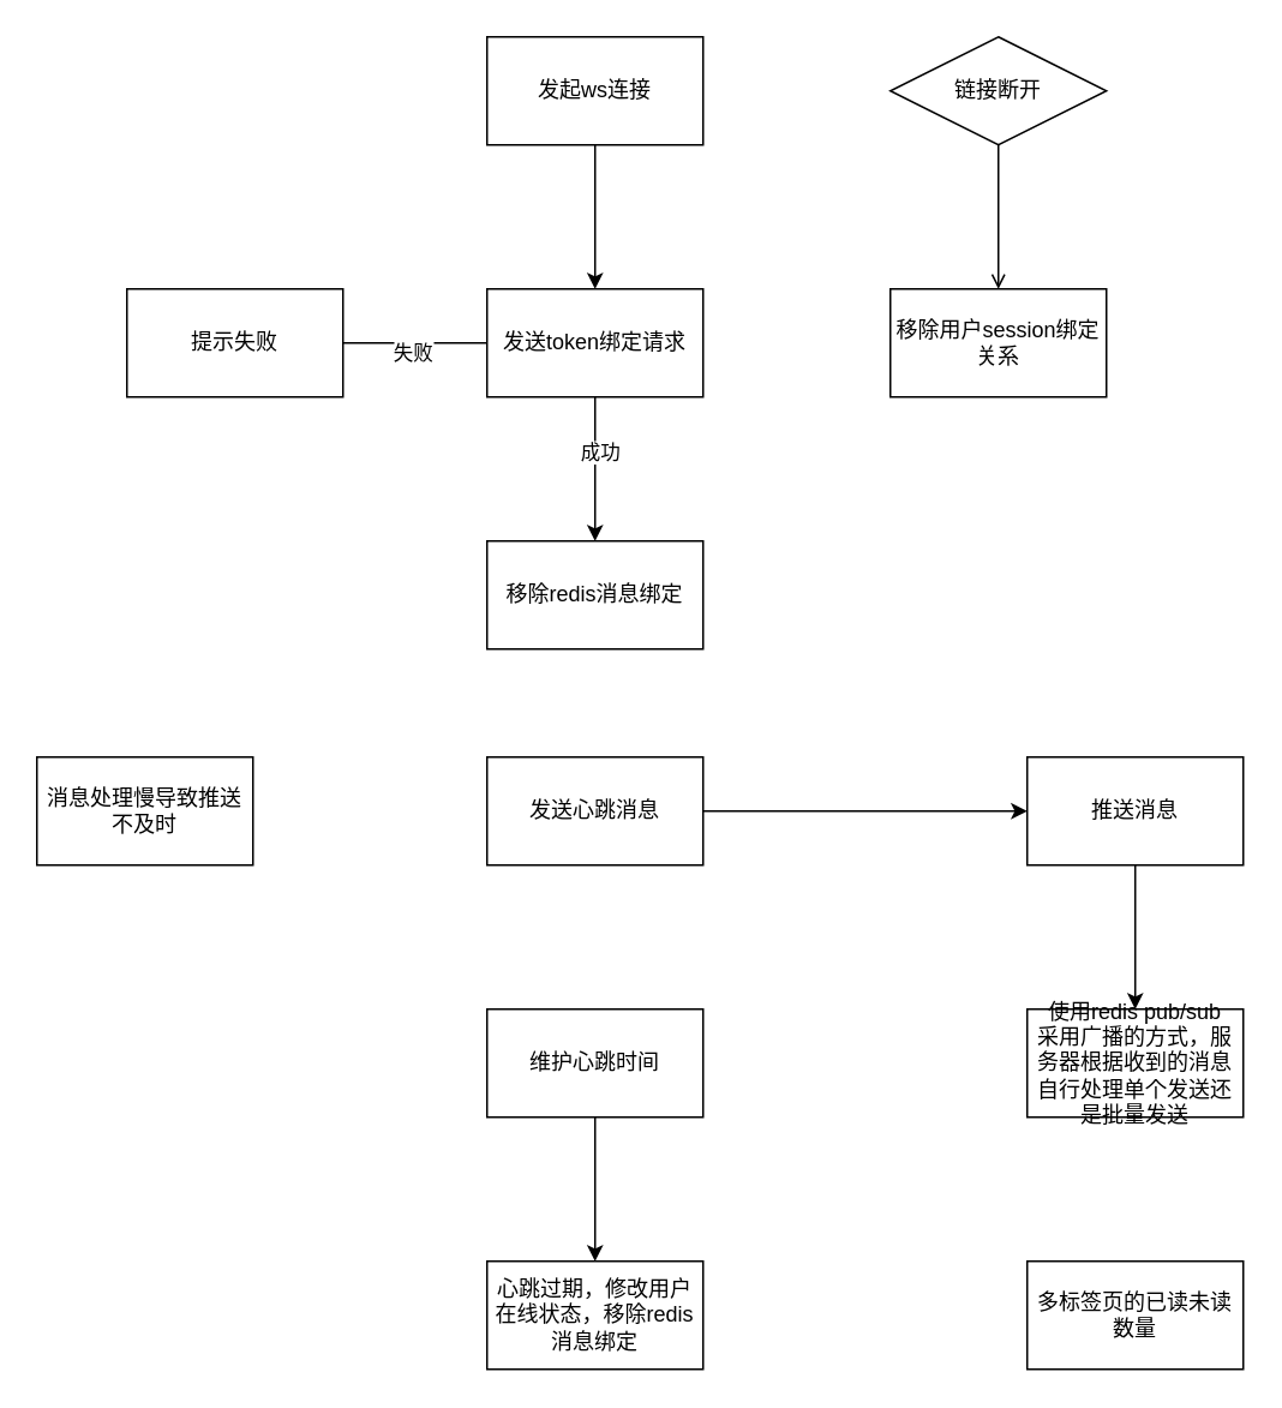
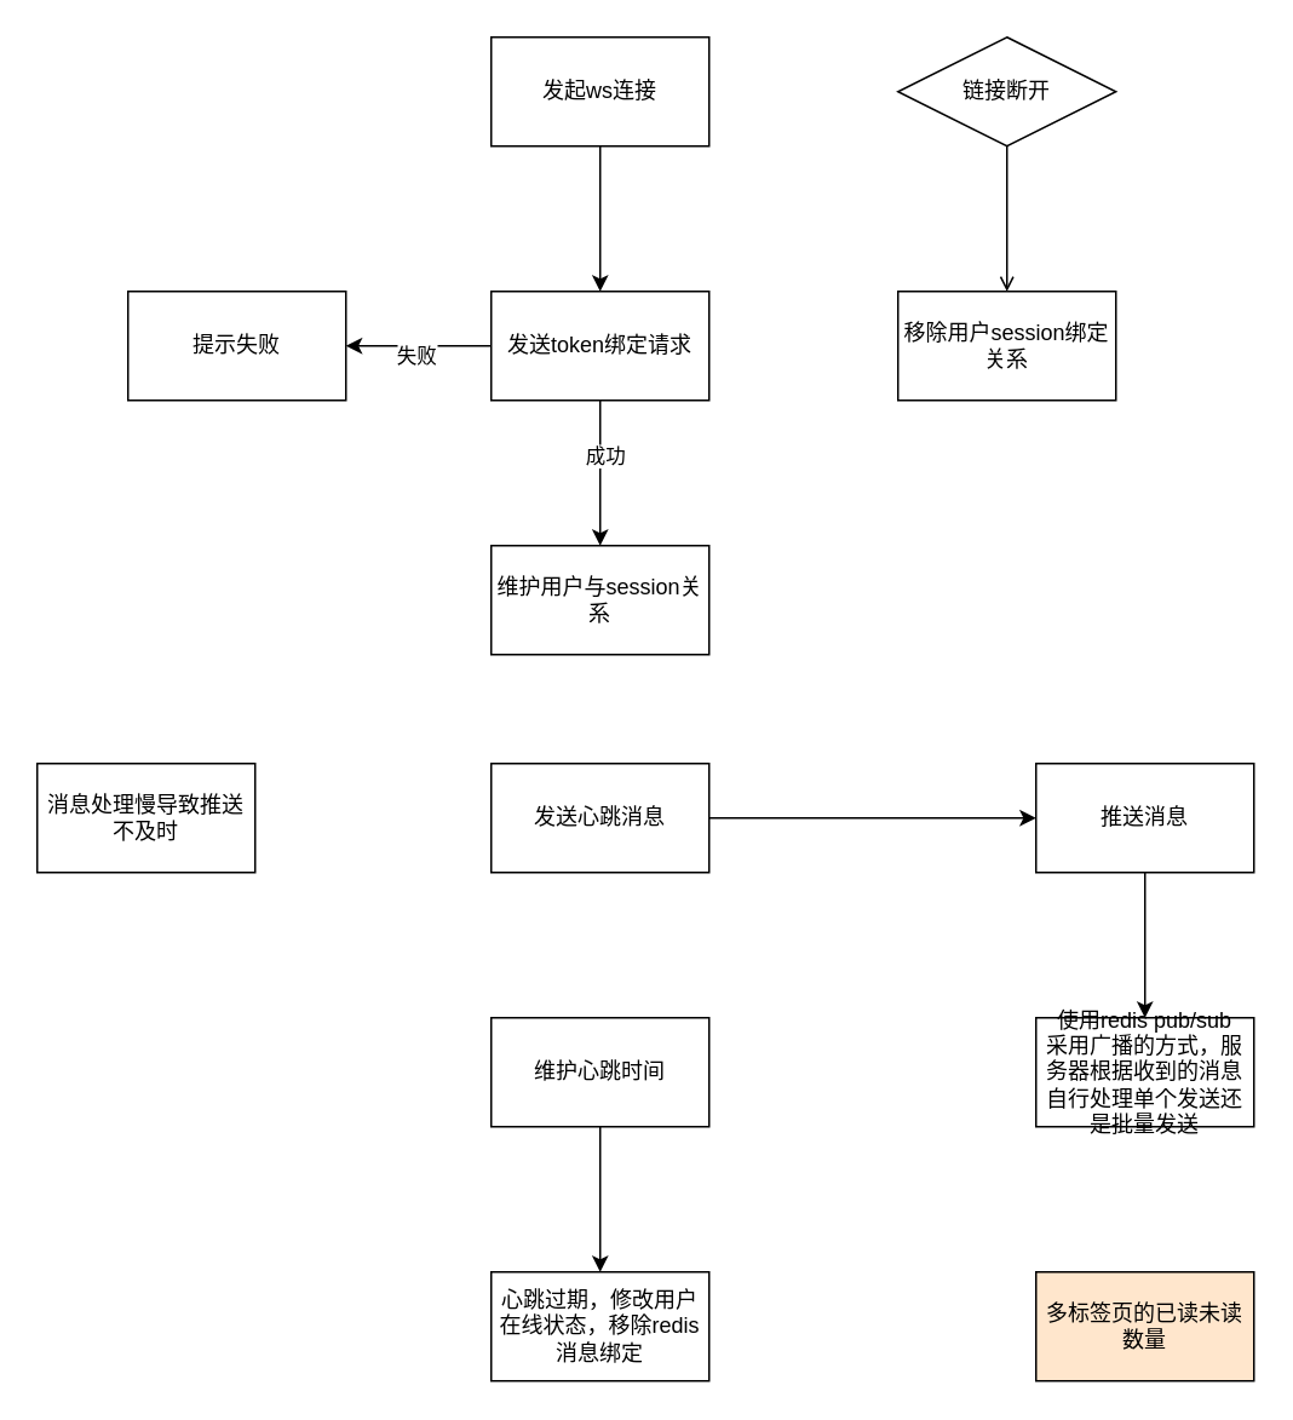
  <mxCell id="0" />
  <mxCell id="1" parent="0" />
  <mxCell id="2" value="" style="edgeStyle=orthogonalEdgeStyle;rounded=0;orthogonalLoop=1;jettySize=auto;html=1;" edge="1" parent="1" source="3" target="8"><mxGeometry relative="1" as="geometry" /></mxCell>
  <mxCell id="3" value="发起ws连接" style="rounded=0;whiteSpace=wrap;html=1;" vertex="1" parent="1"><mxGeometry x="270" y="20" width="120" height="60" as="geometry" /></mxCell>
  <mxCell id="4" value="" style="edgeStyle=orthogonalEdgeStyle;rounded=0;orthogonalLoop=1;jettySize=auto;html=1;" edge="1" parent="1" source="8" target="9"><mxGeometry relative="1" as="geometry" /></mxCell>
  <mxCell id="5" value="成功" style="edgeLabel;html=1;align=center;verticalAlign=middle;resizable=0;points=[];" vertex="1" connectable="0" parent="4"><mxGeometry x="-0.255" y="2" relative="1" as="geometry"><mxPoint as="offset" /></mxGeometry></mxCell>
- <mxCell id="6" value="" style="edgeStyle=orthogonalEdgeStyle;rounded=0;orthogonalLoop=1;jettySize=auto;html=1;endArrow=none;" edge="1" parent="1" source="8" target="10"><mxGeometry relative="1" as="geometry" /></mxCell>
+ <mxCell id="6" value="" style="edgeStyle=orthogonalEdgeStyle;rounded=0;orthogonalLoop=1;jettySize=auto;html=1;" edge="1" parent="1" source="8" target="10"><mxGeometry relative="1" as="geometry" /></mxCell>
  <mxCell id="7" value="失败" style="edgeLabel;html=1;align=center;verticalAlign=middle;resizable=0;points=[];" vertex="1" connectable="0" parent="6"><mxGeometry x="0.045" y="5" relative="1" as="geometry"><mxPoint as="offset" /></mxGeometry></mxCell>
  <mxCell id="8" value="发送token绑定请求" style="whiteSpace=wrap;html=1;rounded=0;" vertex="1" parent="1"><mxGeometry x="270" y="160" width="120" height="60" as="geometry" /></mxCell>
- <mxCell id="9" value="移除redis消息绑定" style="whiteSpace=wrap;html=1;rounded=0;" vertex="1" parent="1"><mxGeometry x="270" y="300" width="120" height="60" as="geometry" /></mxCell>
+ <mxCell id="9" value="维护用户与session关系" style="whiteSpace=wrap;html=1;rounded=0;" vertex="1" parent="1"><mxGeometry x="270" y="300" width="120" height="60" as="geometry" /></mxCell>
  <mxCell id="10" value="提示失败" style="whiteSpace=wrap;html=1;rounded=0;" vertex="1" parent="1"><mxGeometry x="70" y="160" width="120" height="60" as="geometry" /></mxCell>
  <mxCell id="11" value="" style="edgeStyle=orthogonalEdgeStyle;rounded=0;orthogonalLoop=1;jettySize=auto;html=1;endArrow=open;" edge="1" parent="1" source="12" target="13"><mxGeometry relative="1" as="geometry" /></mxCell>
  <mxCell id="12" value="链接断开" style="rhombus;whiteSpace=wrap;html=1;" vertex="1" parent="1"><mxGeometry x="494" y="20" width="120" height="60" as="geometry" /></mxCell>
  <mxCell id="13" value="移除用户session绑定关系" style="whiteSpace=wrap;html=1;rounded=0;" vertex="1" parent="1"><mxGeometry x="494" y="160" width="120" height="60" as="geometry" /></mxCell>
  <mxCell id="14" value="" style="edgeStyle=orthogonalEdgeStyle;rounded=0;orthogonalLoop=1;jettySize=auto;html=1;" edge="1" parent="1" source="15" target="20"><mxGeometry relative="1" as="geometry" /></mxCell>
  <mxCell id="15" value="发送心跳消息" style="rounded=0;whiteSpace=wrap;html=1;" vertex="1" parent="1"><mxGeometry x="270" y="420" width="120" height="60" as="geometry" /></mxCell>
  <mxCell id="16" value="" style="edgeStyle=orthogonalEdgeStyle;rounded=0;orthogonalLoop=1;jettySize=auto;html=1;" edge="1" parent="1" source="17" target="18"><mxGeometry relative="1" as="geometry" /></mxCell>
  <mxCell id="17" value="维护心跳时间" style="whiteSpace=wrap;html=1;rounded=0;" vertex="1" parent="1"><mxGeometry x="270" y="560" width="120" height="60" as="geometry" /></mxCell>
  <mxCell id="18" value="心跳过期，修改用户在线状态，移除redis消息绑定" style="whiteSpace=wrap;html=1;rounded=0;" vertex="1" parent="1"><mxGeometry x="270" y="700" width="120" height="60" as="geometry" /></mxCell>
  <mxCell id="19" value="" style="edgeStyle=orthogonalEdgeStyle;rounded=0;orthogonalLoop=1;jettySize=auto;html=1;" edge="1" parent="1" source="20" target="21"><mxGeometry relative="1" as="geometry" /></mxCell>
  <mxCell id="20" value="推送消息" style="rounded=0;whiteSpace=wrap;html=1;" vertex="1" parent="1"><mxGeometry x="570" y="420" width="120" height="60" as="geometry" /></mxCell>
  <mxCell id="21" value="使用redis pub/sub&lt;div&gt;采用广播的方式，服务器根据收到的消息自行处理单个发送还是批量发送&lt;/div&gt;" style="whiteSpace=wrap;html=1;rounded=0;" vertex="1" parent="1"><mxGeometry x="570" y="560" width="120" height="60" as="geometry" /></mxCell>
- <mxCell id="22" value="多标签页的已读未读数量" style="rounded=0;whiteSpace=wrap;html=1;" vertex="1" parent="1"><mxGeometry x="570" y="700" width="120" height="60" as="geometry" /></mxCell>
+ <mxCell id="22" value="多标签页的已读未读数量" style="rounded=0;whiteSpace=wrap;html=1;fillColor=#ffe6cc;" vertex="1" parent="1"><mxGeometry x="570" y="700" width="120" height="60" as="geometry" /></mxCell>
  <mxCell id="23" value="消息处理慢导致推送不及时" style="rounded=0;whiteSpace=wrap;html=1;" vertex="1" parent="1"><mxGeometry x="20" y="420" width="120" height="60" as="geometry" /></mxCell>
